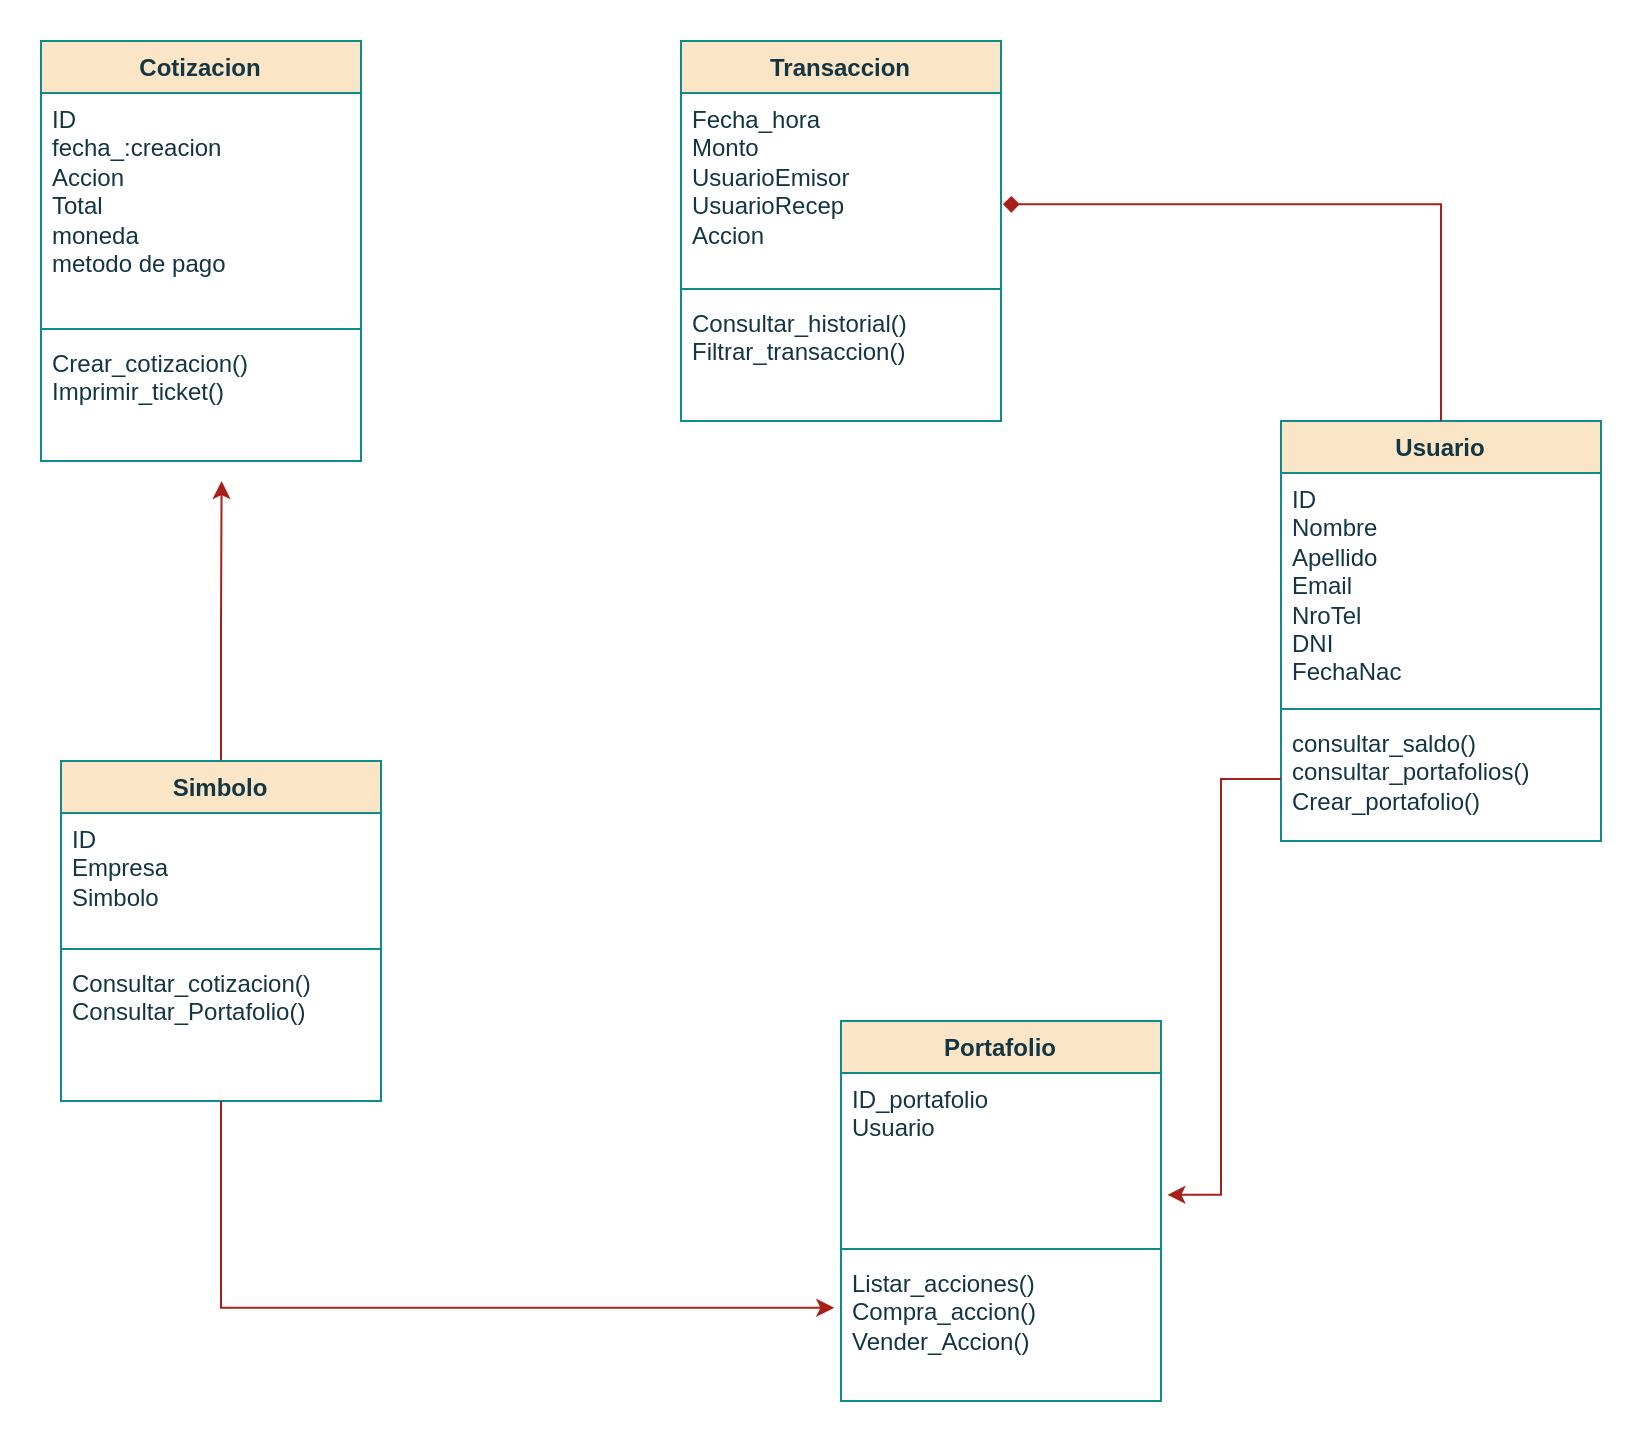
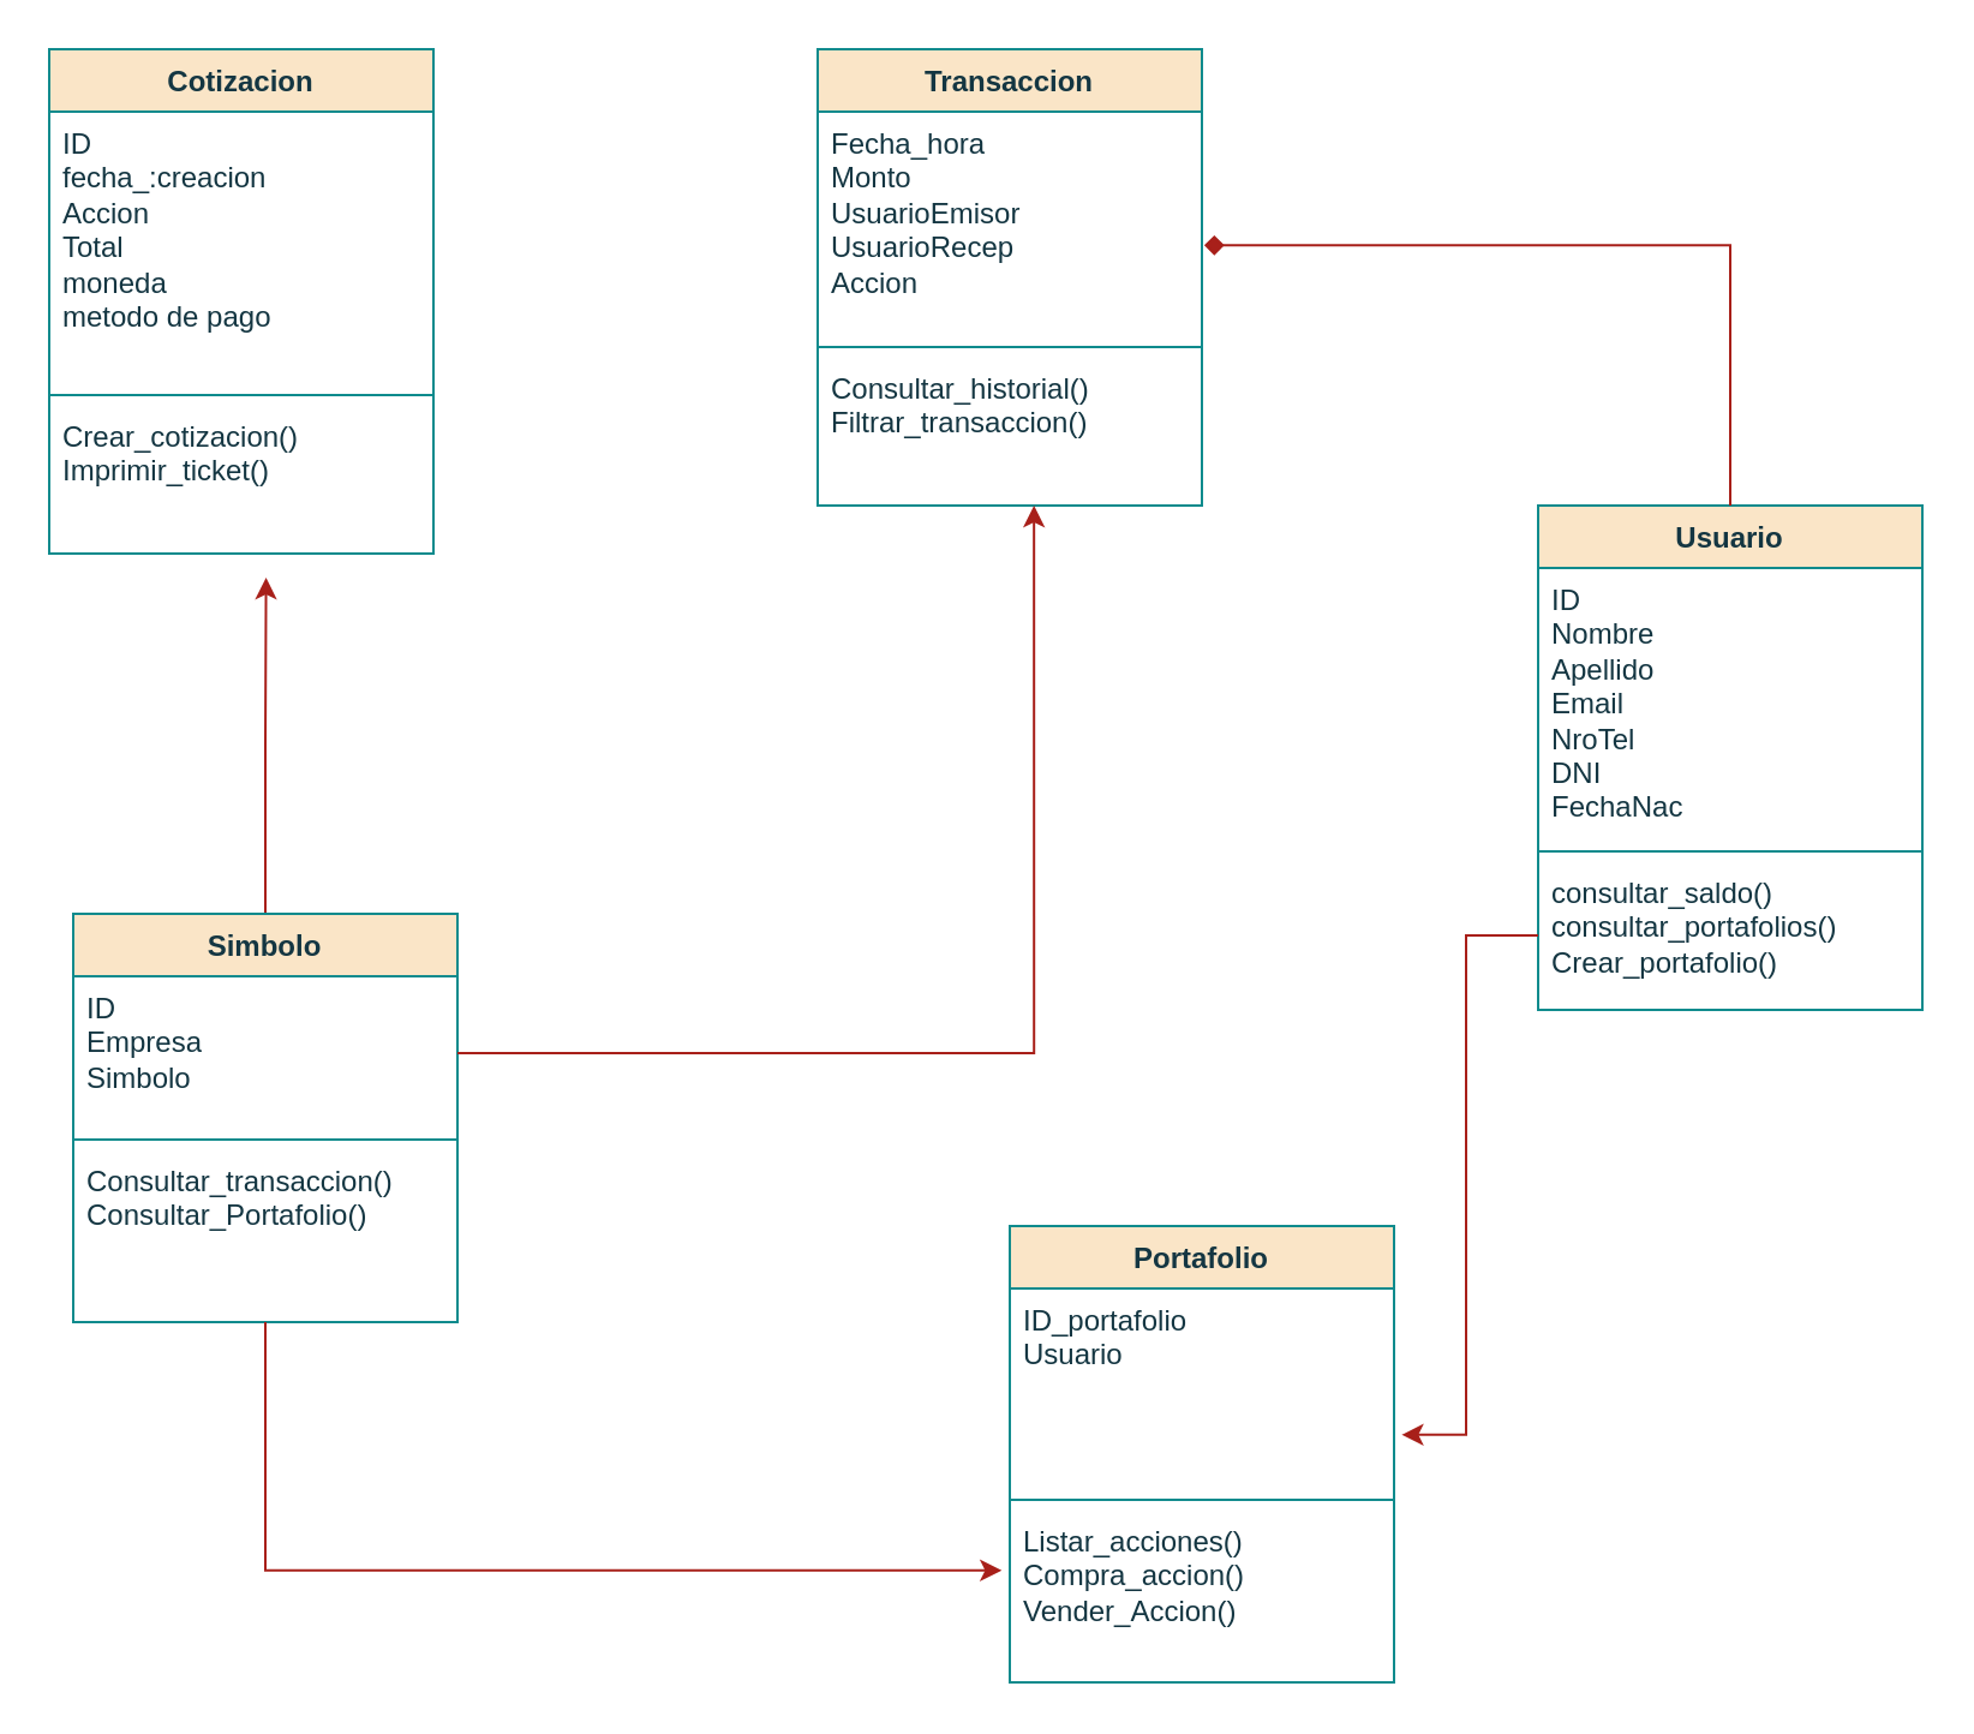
  <mxCell id="0" />
  <mxCell id="1" parent="0" />
  <mxCell id="2" value="Usuario" style="swimlane;fontStyle=1;align=center;verticalAlign=top;childLayout=stackLayout;horizontal=1;startSize=26;horizontalStack=0;resizeParent=1;resizeParentMax=0;resizeLast=0;collapsible=1;marginBottom=0;whiteSpace=wrap;html=1;labelBackgroundColor=none;fillColor=#FAE5C7;strokeColor=#0F8B8D;fontColor=#143642;" vertex="1" parent="1"><mxGeometry x="640" y="210" width="160" height="210" as="geometry" /></mxCell>
  <mxCell id="3" value="ID&lt;div&gt;Nombre&lt;/div&gt;&lt;div&gt;Apellido&lt;/div&gt;&lt;div&gt;Email&lt;/div&gt;&lt;div&gt;NroTel&lt;/div&gt;&lt;div&gt;DNI&lt;/div&gt;&lt;div&gt;FechaNac&lt;/div&gt;" style="text;strokeColor=none;fillColor=none;align=left;verticalAlign=top;spacingLeft=4;spacingRight=4;overflow=hidden;rotatable=0;points=[[0,0.5],[1,0.5]];portConstraint=eastwest;whiteSpace=wrap;html=1;labelBackgroundColor=none;fontColor=#143642;" vertex="1" parent="2"><mxGeometry y="26" width="160" height="114" as="geometry" /></mxCell>
  <mxCell id="4" value="" style="line;strokeWidth=1;fillColor=none;align=left;verticalAlign=middle;spacingTop=-1;spacingLeft=3;spacingRight=3;rotatable=0;labelPosition=right;points=[];portConstraint=eastwest;strokeColor=#0F8B8D;labelBackgroundColor=none;fontColor=#143642;" vertex="1" parent="2"><mxGeometry y="140" width="160" height="8" as="geometry" /></mxCell>
  <mxCell id="5" value="consultar_saldo()&lt;div&gt;consultar_portafolios()&lt;/div&gt;&lt;div&gt;Crear_portafolio()&lt;/div&gt;" style="text;strokeColor=none;fillColor=none;align=left;verticalAlign=top;spacingLeft=4;spacingRight=4;overflow=hidden;rotatable=0;points=[[0,0.5],[1,0.5]];portConstraint=eastwest;whiteSpace=wrap;html=1;labelBackgroundColor=none;fontColor=#143642;" vertex="1" parent="2"><mxGeometry y="148" width="160" height="62" as="geometry" /></mxCell>
  <mxCell id="6" value="Transaccion" style="swimlane;fontStyle=1;align=center;verticalAlign=top;childLayout=stackLayout;horizontal=1;startSize=26;horizontalStack=0;resizeParent=1;resizeParentMax=0;resizeLast=0;collapsible=1;marginBottom=0;whiteSpace=wrap;html=1;labelBackgroundColor=none;fillColor=#FAE5C7;strokeColor=#0F8B8D;fontColor=#143642;" vertex="1" parent="1"><mxGeometry x="340" y="20" width="160" height="190" as="geometry" /></mxCell>
  <mxCell id="7" value="Fecha_hora&lt;div&gt;Monto&lt;/div&gt;&lt;div&gt;UsuarioEmisor&lt;/div&gt;&lt;div&gt;UsuarioRecep&lt;/div&gt;&lt;div&gt;Accion&lt;/div&gt;&lt;div&gt;&lt;br&gt;&lt;/div&gt;" style="text;strokeColor=none;fillColor=none;align=left;verticalAlign=top;spacingLeft=4;spacingRight=4;overflow=hidden;rotatable=0;points=[[0,0.5],[1,0.5]];portConstraint=eastwest;whiteSpace=wrap;html=1;labelBackgroundColor=none;fontColor=#143642;" vertex="1" parent="6"><mxGeometry y="26" width="160" height="94" as="geometry" /></mxCell>
  <mxCell id="8" value="" style="line;strokeWidth=1;fillColor=none;align=left;verticalAlign=middle;spacingTop=-1;spacingLeft=3;spacingRight=3;rotatable=0;labelPosition=right;points=[];portConstraint=eastwest;strokeColor=#0F8B8D;labelBackgroundColor=none;fontColor=#143642;" vertex="1" parent="6"><mxGeometry y="120" width="160" height="8" as="geometry" /></mxCell>
  <mxCell id="9" value="Consultar_historial()&lt;div&gt;Filtrar_transaccion()&lt;/div&gt;" style="text;strokeColor=none;fillColor=none;align=left;verticalAlign=top;spacingLeft=4;spacingRight=4;overflow=hidden;rotatable=0;points=[[0,0.5],[1,0.5]];portConstraint=eastwest;whiteSpace=wrap;html=1;labelBackgroundColor=none;fontColor=#143642;" vertex="1" parent="6"><mxGeometry y="128" width="160" height="62" as="geometry" /></mxCell>
  <mxCell id="10" value="Portafolio" style="swimlane;fontStyle=1;align=center;verticalAlign=top;childLayout=stackLayout;horizontal=1;startSize=26;horizontalStack=0;resizeParent=1;resizeParentMax=0;resizeLast=0;collapsible=1;marginBottom=0;whiteSpace=wrap;html=1;labelBackgroundColor=none;fillColor=#FAE5C7;strokeColor=#0F8B8D;fontColor=#143642;" vertex="1" parent="1"><mxGeometry x="420" y="510" width="160" height="190" as="geometry" /></mxCell>
  <mxCell id="11" value="ID_portafolio&lt;div&gt;Usuario&lt;/div&gt;&lt;div&gt;&lt;br&gt;&lt;/div&gt;" style="text;strokeColor=none;fillColor=none;align=left;verticalAlign=top;spacingLeft=4;spacingRight=4;overflow=hidden;rotatable=0;points=[[0,0.5],[1,0.5]];portConstraint=eastwest;whiteSpace=wrap;html=1;labelBackgroundColor=none;fontColor=#143642;" vertex="1" parent="10"><mxGeometry y="26" width="160" height="84" as="geometry" /></mxCell>
  <mxCell id="12" value="" style="line;strokeWidth=1;fillColor=none;align=left;verticalAlign=middle;spacingTop=-1;spacingLeft=3;spacingRight=3;rotatable=0;labelPosition=right;points=[];portConstraint=eastwest;strokeColor=#0F8B8D;labelBackgroundColor=none;fontColor=#143642;" vertex="1" parent="10"><mxGeometry y="110" width="160" height="8" as="geometry" /></mxCell>
  <mxCell id="13" value="Listar_acciones()&lt;div&gt;Compra_accion()&lt;/div&gt;&lt;div&gt;Vender_Accion()&lt;/div&gt;" style="text;strokeColor=none;fillColor=none;align=left;verticalAlign=top;spacingLeft=4;spacingRight=4;overflow=hidden;rotatable=0;points=[[0,0.5],[1,0.5]];portConstraint=eastwest;whiteSpace=wrap;html=1;labelBackgroundColor=none;fontColor=#143642;" vertex="1" parent="10"><mxGeometry y="118" width="160" height="72" as="geometry" /></mxCell>
  <mxCell id="14" value="Cotizacion" style="swimlane;fontStyle=1;align=center;verticalAlign=top;childLayout=stackLayout;horizontal=1;startSize=26;horizontalStack=0;resizeParent=1;resizeParentMax=0;resizeLast=0;collapsible=1;marginBottom=0;whiteSpace=wrap;html=1;labelBackgroundColor=none;fillColor=#FAE5C7;strokeColor=#0F8B8D;fontColor=#143642;" vertex="1" parent="1"><mxGeometry x="20" y="20" width="160" height="210" as="geometry" /></mxCell>
  <mxCell id="15" value="ID&lt;div&gt;fecha_:creacion&lt;/div&gt;&lt;div&gt;Accion&lt;/div&gt;&lt;div&gt;Total&lt;/div&gt;&lt;div&gt;moneda&lt;/div&gt;&lt;div&gt;metodo de pago&lt;/div&gt;" style="text;strokeColor=none;fillColor=none;align=left;verticalAlign=top;spacingLeft=4;spacingRight=4;overflow=hidden;rotatable=0;points=[[0,0.5],[1,0.5]];portConstraint=eastwest;whiteSpace=wrap;html=1;labelBackgroundColor=none;fontColor=#143642;" vertex="1" parent="14"><mxGeometry y="26" width="160" height="114" as="geometry" /></mxCell>
  <mxCell id="16" value="" style="line;strokeWidth=1;fillColor=none;align=left;verticalAlign=middle;spacingTop=-1;spacingLeft=3;spacingRight=3;rotatable=0;labelPosition=right;points=[];portConstraint=eastwest;strokeColor=#0F8B8D;labelBackgroundColor=none;fontColor=#143642;" vertex="1" parent="14"><mxGeometry y="140" width="160" height="8" as="geometry" /></mxCell>
  <mxCell id="17" value="&lt;div&gt;Crear_cotizacion()&lt;/div&gt;&lt;div&gt;Imprimir_ticket()&lt;/div&gt;" style="text;strokeColor=none;fillColor=none;align=left;verticalAlign=top;spacingLeft=4;spacingRight=4;overflow=hidden;rotatable=0;points=[[0,0.5],[1,0.5]];portConstraint=eastwest;whiteSpace=wrap;html=1;labelBackgroundColor=none;fontColor=#143642;" vertex="1" parent="14"><mxGeometry y="148" width="160" height="62" as="geometry" /></mxCell>
  <mxCell id="18" style="edgeStyle=orthogonalEdgeStyle;rounded=0;orthogonalLoop=1;jettySize=auto;html=1;exitX=0.5;exitY=0;exitDx=0;exitDy=0;strokeColor=#A8201A;fontColor=#143642;fillColor=#FAE5C7;" edge="1" parent="1" source="19"><mxGeometry relative="1" as="geometry"><mxPoint x="110.294" y="240" as="targetPoint" /></mxGeometry></mxCell>
  <mxCell id="19" value="Simbolo" style="swimlane;fontStyle=1;align=center;verticalAlign=top;childLayout=stackLayout;horizontal=1;startSize=26;horizontalStack=0;resizeParent=1;resizeParentMax=0;resizeLast=0;collapsible=1;marginBottom=0;whiteSpace=wrap;html=1;labelBackgroundColor=none;fillColor=#FAE5C7;strokeColor=#0F8B8D;fontColor=#143642;" vertex="1" parent="1"><mxGeometry x="30" y="380" width="160" height="170" as="geometry" /></mxCell>
  <mxCell id="20" value="ID&lt;div&gt;Empresa&lt;/div&gt;&lt;div&gt;Simbolo&lt;/div&gt;" style="text;strokeColor=none;fillColor=none;align=left;verticalAlign=top;spacingLeft=4;spacingRight=4;overflow=hidden;rotatable=0;points=[[0,0.5],[1,0.5]];portConstraint=eastwest;whiteSpace=wrap;html=1;labelBackgroundColor=none;fontColor=#143642;" vertex="1" parent="19"><mxGeometry y="26" width="160" height="64" as="geometry" /></mxCell>
  <mxCell id="21" value="" style="line;strokeWidth=1;fillColor=none;align=left;verticalAlign=middle;spacingTop=-1;spacingLeft=3;spacingRight=3;rotatable=0;labelPosition=right;points=[];portConstraint=eastwest;strokeColor=#0F8B8D;labelBackgroundColor=none;fontColor=#143642;" vertex="1" parent="19"><mxGeometry y="90" width="160" height="8" as="geometry" /></mxCell>
- <mxCell id="22" value="Consultar_cotizacion()&lt;div&gt;Consultar_Portafolio()&lt;/div&gt;" style="text;strokeColor=none;fillColor=none;align=left;verticalAlign=top;spacingLeft=4;spacingRight=4;overflow=hidden;rotatable=0;points=[[0,0.5],[1,0.5]];portConstraint=eastwest;whiteSpace=wrap;html=1;labelBackgroundColor=none;fontColor=#143642;" vertex="1" parent="19"><mxGeometry y="98" width="160" height="72" as="geometry" /></mxCell>
+ <mxCell id="22" value="Consultar_transaccion()&lt;div&gt;Consultar_Portafolio()&lt;/div&gt;" style="text;strokeColor=none;fillColor=none;align=left;verticalAlign=top;spacingLeft=4;spacingRight=4;overflow=hidden;rotatable=0;points=[[0,0.5],[1,0.5]];portConstraint=eastwest;whiteSpace=wrap;html=1;labelBackgroundColor=none;fontColor=#143642;" vertex="1" parent="19"><mxGeometry y="98" width="160" height="72" as="geometry" /></mxCell>
  <mxCell id="23" style="edgeStyle=orthogonalEdgeStyle;rounded=0;orthogonalLoop=1;jettySize=auto;html=1;exitX=0.5;exitY=0;exitDx=0;exitDy=0;entryX=1.006;entryY=0.592;entryDx=0;entryDy=0;entryPerimeter=0;labelBackgroundColor=none;strokeColor=#A8201A;fontColor=default;endArrow=diamond;" edge="1" parent="1" source="2" target="7"><mxGeometry relative="1" as="geometry" /></mxCell>
+ <mxCell id="24" style="edgeStyle=orthogonalEdgeStyle;rounded=0;orthogonalLoop=1;jettySize=auto;html=1;entryX=0.563;entryY=1;entryDx=0;entryDy=0;entryPerimeter=0;strokeColor=#A8201A;fontColor=#143642;fillColor=#FAE5C7;" edge="1" parent="1" source="20" target="9"><mxGeometry relative="1" as="geometry" /></mxCell>
  <mxCell id="25" style="edgeStyle=orthogonalEdgeStyle;rounded=0;orthogonalLoop=1;jettySize=auto;html=1;entryX=-0.021;entryY=0.353;entryDx=0;entryDy=0;entryPerimeter=0;strokeColor=#A8201A;fontColor=#143642;fillColor=#FAE5C7;" edge="1" parent="1" source="19" target="13"><mxGeometry relative="1" as="geometry" /></mxCell>
  <mxCell id="26" style="edgeStyle=orthogonalEdgeStyle;rounded=0;orthogonalLoop=1;jettySize=auto;html=1;entryX=1.02;entryY=0.725;entryDx=0;entryDy=0;entryPerimeter=0;strokeColor=#A8201A;fontColor=#143642;fillColor=#FAE5C7;" edge="1" parent="1" source="5" target="11"><mxGeometry relative="1" as="geometry" /></mxCell>
